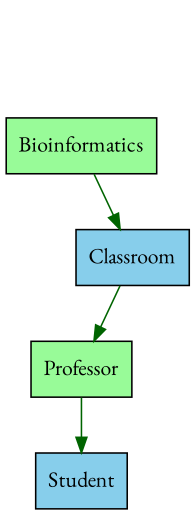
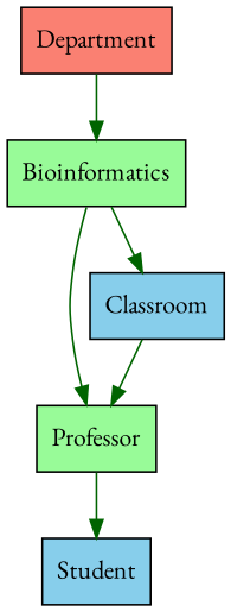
  digraph {
    fontname="EB Garamond"
    rankdir=TB
    node [fillcolor=palegreen fontname="EB Garamond" shape=box style=filled]
    edge [color=darkgreen fontname="EB Garamond"]
+   n1 [fillcolor=salmon label=Department]
    n2 [label=Bioinformatics]
    n3 [label=Professor]
    n4 [fillcolor=skyblue label=Classroom]
    n5 [fillcolor=skyblue label=Student]
+   n1 -> n2
+   n2 -> n3
    n2 -> n4
    n3 -> n5
    n4 -> n3
  }
